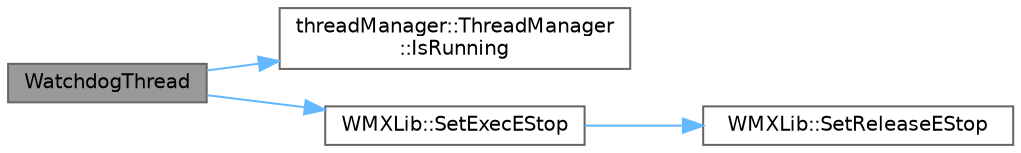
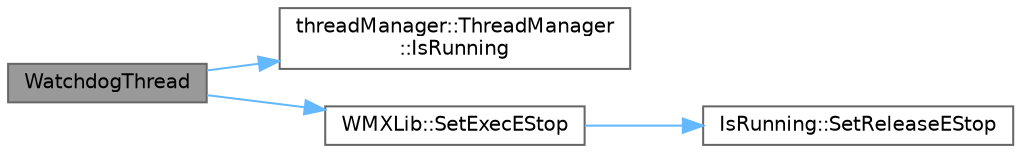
  digraph {
    rankdir=LR
    node [color=grey40 fillcolor=white fontname=Helvetica fontsize=10 shape=box style=filled]
    edge [color=steelblue1 fontname=Helvetica fontsize=10 labelfontname=Helvetica labelfontsize=10 style=solid]
    n1 [color=gray40 fillcolor=grey60 fontcolor=black height=0.2 label=WatchdogThread width=0.4]
    n2 [height=0.2 label="threadManager::ThreadManager\l::IsRunning" width=0.4]
    n3 [height=0.2 label="WMXLib::SetExecEStop" width=0.4]
-   n4 [height=0.2 label="WMXLib::SetReleaseEStop" width=0.4]
+   n4 [height=0.2 label="IsRunning::SetReleaseEStop" width=0.4]
    n1 -> n2
    n1 -> n3
    n3 -> n4
  }
